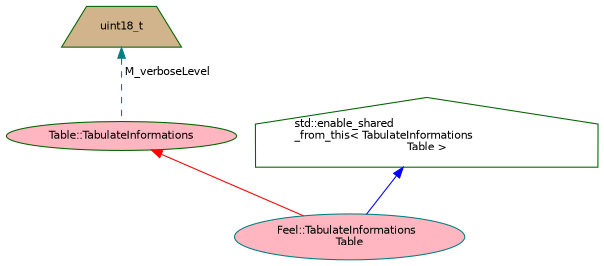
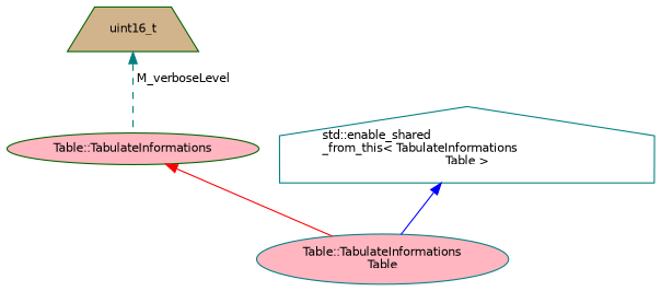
  digraph {
    rankdir=TB
    node [color=teal fillcolor=lightpink fontname=Helvetica fontsize=10 shape=ellipse style=filled]
    edge [dir=back fontname=Helvetica fontsize=10 labelfontname=Helvetica labelfontsize=10 style=solid]
-   n1 [fontcolor=black height=0.2 label="Feel::TabulateInformations\lTable" width=0.4]
+   n1 [fontcolor=black height=0.2 label="Table::TabulateInformations\lTable" width=0.4]
    n2 [color=darkgreen height=0.2 label="Table::TabulateInformations" width=0.4]
-   n3 [color=darkgreen fillcolor=tan height=0.2 label=uint18_t shape=trapezium width=0.4]
-   n4 [color=darkgreen fillcolor=white height=0.2 label="std::enable_shared\l_from_this\< TabulateInformations\lTable \>" shape=house width=0.4]
+   n3 [color=darkgreen fillcolor=tan height=0.2 label=uint16_t shape=trapezium width=0.4]
+   n4 [fillcolor=white height=0.2 label="std::enable_shared\l_from_this\< TabulateInformations\lTable \>" shape=house width=0.4]
    n2 -> n1 [color=red]
    n3 -> n2 [color=teal label=" M_verboseLevel" style=dashed]
    n4 -> n1 [color=blue]
  }
